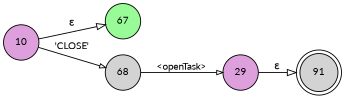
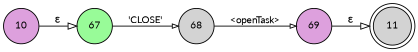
  digraph {
    fontname=Lato
    rankdir=LR
    node [fillcolor=lightgrey fixedsize=true fontname=Lato fontsize=11 shape=circle style=filled peripheries=1]
    edge [arrowhead=onormal fontname=Lato]
-   n1 [label=91 shape=doublecircle width=.6 peripheries=""]
+   n1 [label=11 shape=doublecircle width=.6 peripheries=""]
    n2 [fillcolor=palegreen label=67 width=.55]
    n3 [label=68 width=.55]
-   n4 [fillcolor=plum label=29 width=.55]
+   n4 [fillcolor=plum label=69 width=.55]
    n5 [fillcolor=plum label=10 width=.55]
-   n5 -> n3 [arrowsize=.7 fontsize=11 label="'CLOSE'"]
+   n2 -> n3 [arrowsize=.7 fontsize=11 label="'CLOSE'"]
    n3 -> n4 [arrowsize=.7 fontsize=11 label="<openTask>"]
    n4 -> n1 [label="&epsilon;"]
    n5 -> n2 [label="&epsilon;"]
  }
